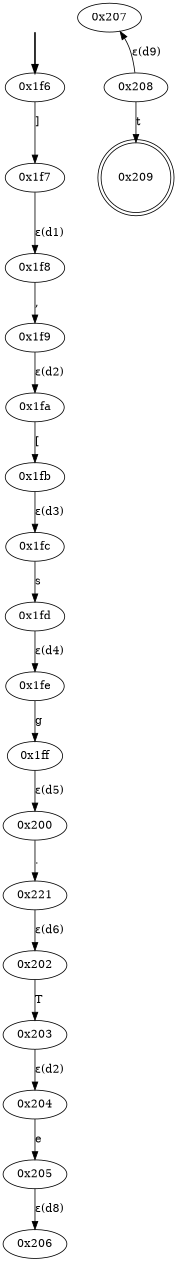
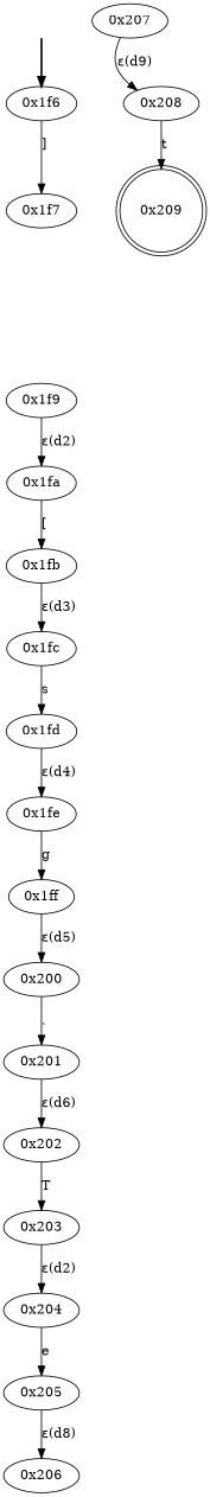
  digraph {
    fake [style=invisible]
    "0x1f6" [root=true]
    "0x1f7"
-   "0x1f8"
    "0x1f9"
    "0x1fa"
    "0x1fb"
    "0x1fc"
    "0x1fd"
    "0x1fe"
    "0x1ff"
    "0x200"
-   "0x201" [label="0x221"]
+   "0x201"
    "0x202"
    "0x203"
    "0x204"
    "0x205"
    "0x206"
    "0x207"
    "0x208"
    "0x209" [shape=doublecircle]
    fake -> "0x1f6" [style=bold]
    "0x1f6" -> "0x1f7" [label="]"]
-   "0x1f7" -> "0x1f8" [label="ε(d1)"]
-   "0x1f8" -> "0x1f9" [label=","]
    "0x1f9" -> "0x1fa" [label="ε(d2)"]
    "0x1fa" -> "0x1fb" [label="["]
    "0x1fb" -> "0x1fc" [label="ε(d3)"]
    "0x1fc" -> "0x1fd" [label=s]
    "0x1fd" -> "0x1fe" [label="ε(d4)"]
    "0x1fe" -> "0x1ff" [label=g]
    "0x1ff" -> "0x200" [label="ε(d5)"]
    "0x200" -> "0x201" [label="."]
    "0x201" -> "0x202" [label="ε(d6)"]
    "0x202" -> "0x203" [label=T]
    "0x203" -> "0x204" [label="ε(d2)"]
    "0x204" -> "0x205" [label=e]
    "0x205" -> "0x206" [label="ε(d8)"]
-   "0x208" -> "0x207" [label="ε(d9)"]
+   "0x207" -> "0x208" [label="ε(d9)"]
    "0x208" -> "0x209" [label=t]
  }
